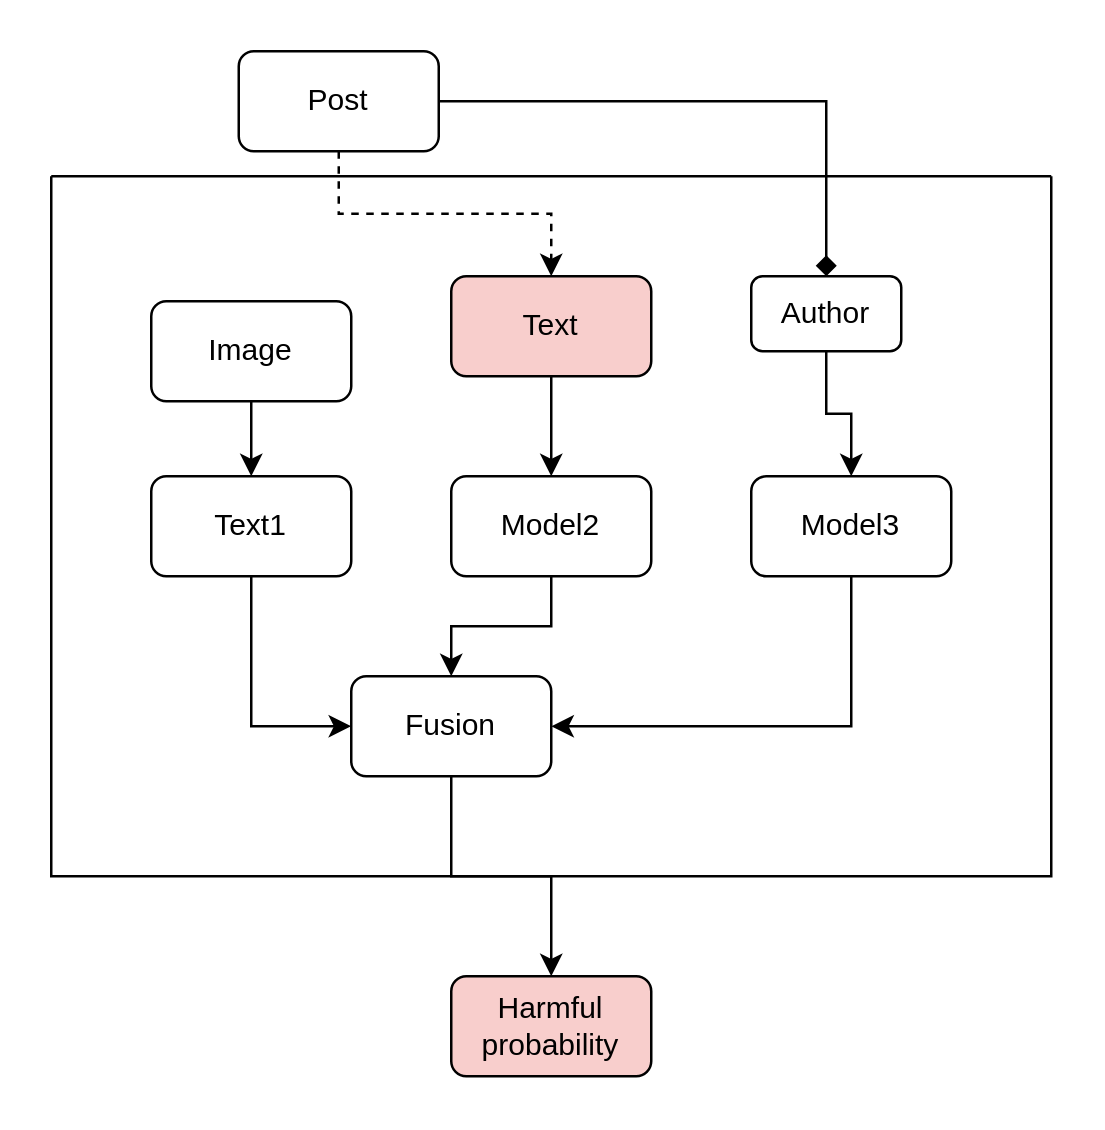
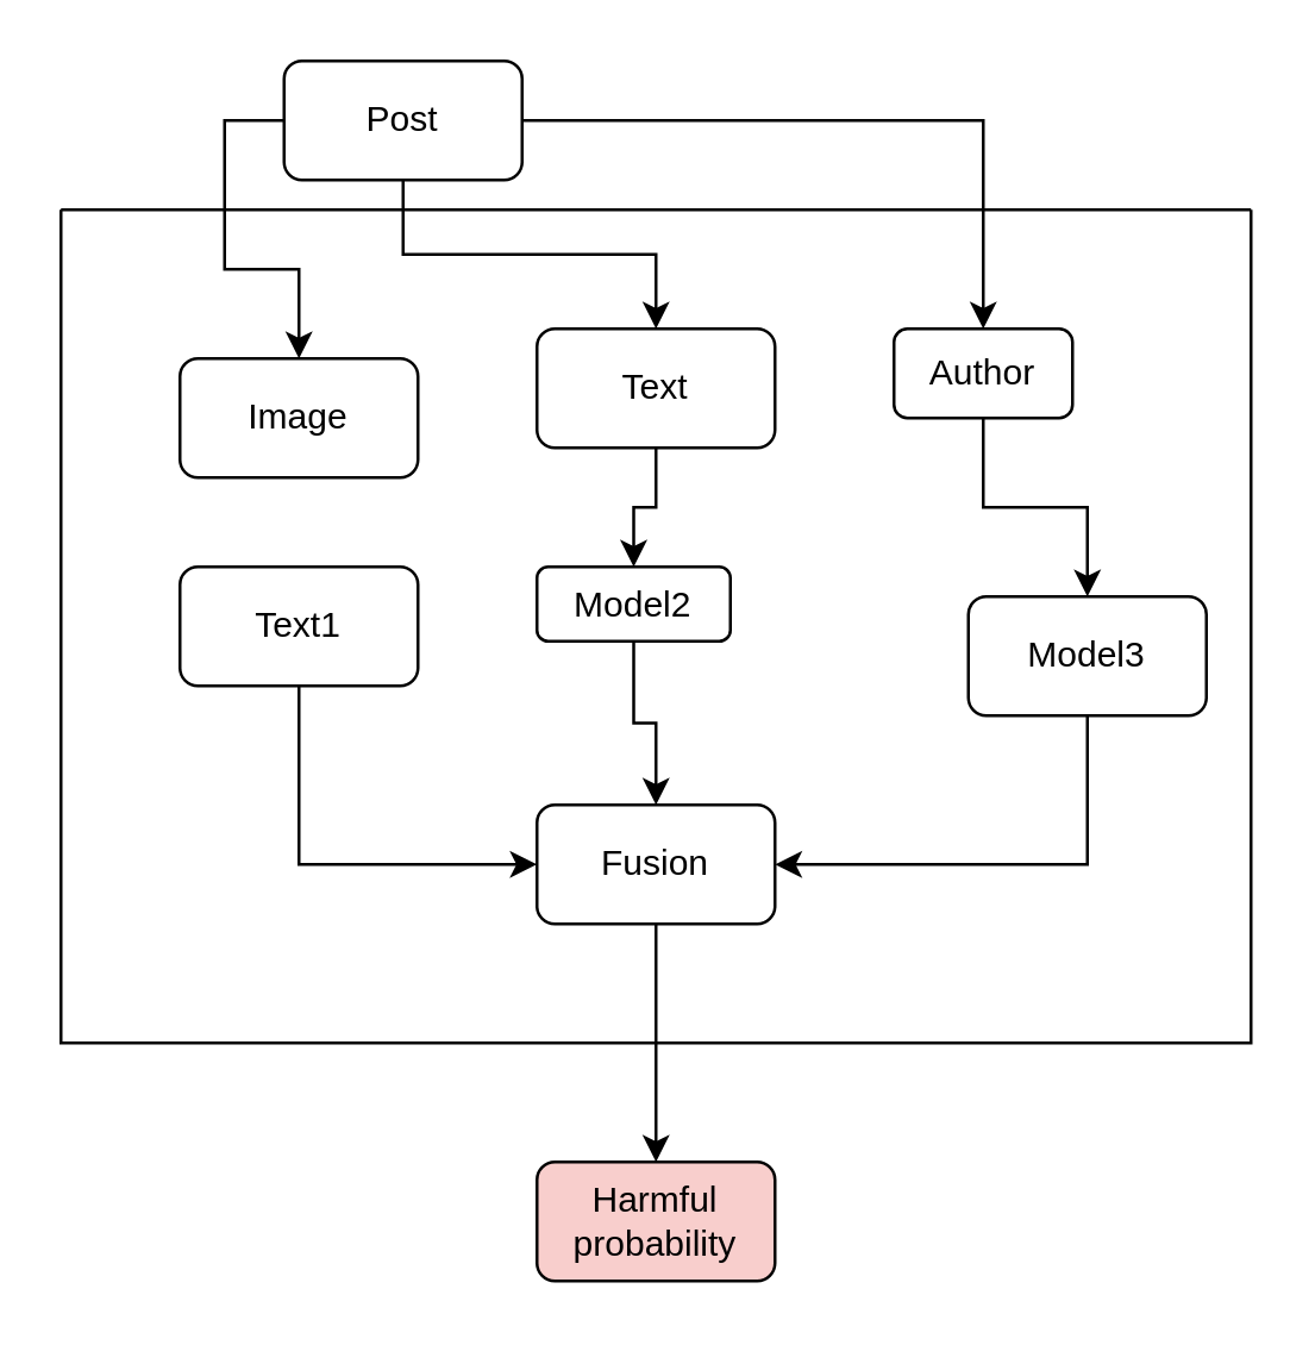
  <mxCell id="0" />
  <mxCell id="1" parent="0" />
- <mxCell id="3" style="edgeStyle=orthogonalEdgeStyle;rounded=0;orthogonalLoop=1;jettySize=auto;html=1;exitX=1;exitY=0.5;exitDx=0;exitDy=0;endArrow=diamond;" parent="1" source="5" target="18" edge="1"><mxGeometry relative="1" as="geometry" /></mxCell>
- <mxCell id="4" style="edgeStyle=orthogonalEdgeStyle;rounded=0;orthogonalLoop=1;jettySize=auto;html=1;exitX=0.5;exitY=1;exitDx=0;exitDy=0;dashed=1;" parent="1" source="5" target="16" edge="1"><mxGeometry relative="1" as="geometry" /></mxCell>
+ <mxCell id="2" style="edgeStyle=orthogonalEdgeStyle;rounded=0;orthogonalLoop=1;jettySize=auto;html=1;exitX=0;exitY=0.5;exitDx=0;exitDy=0;entryX=0.5;entryY=0;entryDx=0;entryDy=0;" parent="1" source="5" target="14" edge="1"><mxGeometry relative="1" as="geometry" /></mxCell>
+ <mxCell id="3" style="edgeStyle=orthogonalEdgeStyle;rounded=0;orthogonalLoop=1;jettySize=auto;html=1;exitX=1;exitY=0.5;exitDx=0;exitDy=0;" parent="1" source="5" target="18" edge="1"><mxGeometry relative="1" as="geometry" /></mxCell>
+ <mxCell id="4" style="edgeStyle=orthogonalEdgeStyle;rounded=0;orthogonalLoop=1;jettySize=auto;html=1;exitX=0.5;exitY=1;exitDx=0;exitDy=0;" parent="1" source="5" target="16" edge="1"><mxGeometry relative="1" as="geometry" /></mxCell>
  <mxCell id="5" value="Post" style="rounded=1;whiteSpace=wrap;html=1;" parent="1" vertex="1"><mxGeometry x="95" y="20" width="80" height="40" as="geometry" /></mxCell>
  <mxCell id="6" value="" style="swimlane;startSize=0;" parent="1" vertex="1"><mxGeometry x="20" y="70" width="400" height="280" as="geometry" /></mxCell>
  <mxCell id="7" style="edgeStyle=orthogonalEdgeStyle;rounded=0;orthogonalLoop=1;jettySize=auto;html=1;exitX=0.5;exitY=1;exitDx=0;exitDy=0;entryX=0;entryY=0.5;entryDx=0;entryDy=0;" parent="6" source="8" target="13" edge="1"><mxGeometry relative="1" as="geometry" /></mxCell>
  <mxCell id="8" value="Text1" style="rounded=1;whiteSpace=wrap;html=1;" parent="6" vertex="1"><mxGeometry x="40" y="120" width="80" height="40" as="geometry" /></mxCell>
  <mxCell id="9" style="edgeStyle=orthogonalEdgeStyle;rounded=0;orthogonalLoop=1;jettySize=auto;html=1;exitX=0.5;exitY=1;exitDx=0;exitDy=0;entryX=0.5;entryY=0;entryDx=0;entryDy=0;" parent="6" source="10" target="13" edge="1"><mxGeometry relative="1" as="geometry" /></mxCell>
- <mxCell id="10" value="Model2" style="rounded=1;whiteSpace=wrap;html=1;" parent="6" vertex="1"><mxGeometry x="160" y="120" width="80" height="40" as="geometry" /></mxCell>
+ <mxCell id="10" value="Model2" style="rounded=1;whiteSpace=wrap;html=1;" parent="6" vertex="1"><mxGeometry x="160" y="120" width="65" height="25" as="geometry" /></mxCell>
  <mxCell id="11" style="edgeStyle=orthogonalEdgeStyle;rounded=0;orthogonalLoop=1;jettySize=auto;html=1;exitX=0.5;exitY=1;exitDx=0;exitDy=0;entryX=1;entryY=0.5;entryDx=0;entryDy=0;" parent="6" source="12" target="13" edge="1"><mxGeometry relative="1" as="geometry" /></mxCell>
- <mxCell id="12" value="Model3" style="rounded=1;whiteSpace=wrap;html=1;" parent="6" vertex="1"><mxGeometry x="280" y="120" width="80" height="40" as="geometry" /></mxCell>
- <mxCell id="13" value="Fusion" style="rounded=1;whiteSpace=wrap;html=1;" parent="6" vertex="1"><mxGeometry x="120" y="200" width="80" height="40" as="geometry" /></mxCell>
+ <mxCell id="12" value="Model3" style="rounded=1;whiteSpace=wrap;html=1;" parent="6" vertex="1"><mxGeometry x="305" y="130" width="80" height="40" as="geometry" /></mxCell>
+ <mxCell id="13" value="Fusion" style="rounded=1;whiteSpace=wrap;html=1;" parent="6" vertex="1"><mxGeometry x="160" y="200" width="80" height="40" as="geometry" /></mxCell>
  <mxCell id="14" value="Image" style="rounded=1;whiteSpace=wrap;html=1;" parent="6" vertex="1"><mxGeometry x="40" y="50" width="80" height="40" as="geometry" /></mxCell>
- <mxCell id="15" style="edgeStyle=orthogonalEdgeStyle;rounded=0;orthogonalLoop=1;jettySize=auto;html=1;exitX=0.5;exitY=1;exitDx=0;exitDy=0;entryX=0.5;entryY=0;entryDx=0;entryDy=0;" parent="6" source="14" target="8" edge="1"><mxGeometry relative="1" as="geometry" /></mxCell>
- <mxCell id="16" value="Text" style="rounded=1;whiteSpace=wrap;html=1;fillColor=#f8cecc;" parent="6" vertex="1"><mxGeometry x="160" y="40" width="80" height="40" as="geometry" /></mxCell>
+ <mxCell id="16" value="Text" style="rounded=1;whiteSpace=wrap;html=1;" parent="6" vertex="1"><mxGeometry x="160" y="40" width="80" height="40" as="geometry" /></mxCell>
  <mxCell id="17" style="edgeStyle=orthogonalEdgeStyle;rounded=0;orthogonalLoop=1;jettySize=auto;html=1;exitX=0.5;exitY=1;exitDx=0;exitDy=0;entryX=0.5;entryY=0;entryDx=0;entryDy=0;" parent="6" source="16" target="10" edge="1"><mxGeometry relative="1" as="geometry" /></mxCell>
  <mxCell id="18" value="Author" style="rounded=1;whiteSpace=wrap;html=1;" parent="6" vertex="1"><mxGeometry x="280" y="40" width="60" height="30" as="geometry" /></mxCell>
  <mxCell id="19" style="edgeStyle=orthogonalEdgeStyle;rounded=0;orthogonalLoop=1;jettySize=auto;html=1;exitX=0.5;exitY=1;exitDx=0;exitDy=0;entryX=0.5;entryY=0;entryDx=0;entryDy=0;" parent="6" source="18" target="12" edge="1"><mxGeometry relative="1" as="geometry" /></mxCell>
  <mxCell id="20" value="Harmful probability" style="rounded=1;whiteSpace=wrap;html=1;fillColor=#f8cecc;" parent="1" vertex="1"><mxGeometry x="180" y="390" width="80" height="40" as="geometry" /></mxCell>
  <mxCell id="21" style="edgeStyle=orthogonalEdgeStyle;rounded=0;orthogonalLoop=1;jettySize=auto;html=1;exitX=0.5;exitY=1;exitDx=0;exitDy=0;" parent="1" source="13" target="20" edge="1"><mxGeometry relative="1" as="geometry" /></mxCell>
